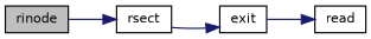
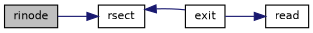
  digraph {
    rankdir=LR
    node [color=black fillcolor=white fontname=Helvetica fontsize=10 shape=record style=filled]
    edge [color=midnightblue fontname=Helvetica fontsize=10 labelfontname=Helvetica labelfontsize=10 style=solid]
    n1 [fillcolor=grey75 fontcolor=black height=0.2 label=rinode width=0.4]
    n2 [height=0.2 label=rsect width=0.4]
    n3 [height=0.2 label=exit width=0.4]
    n4 [height=0.2 label=read width=0.4]
    n1 -> n2
-   n2 -> n3
+   n3 -> n2
    n3 -> n4
  }
